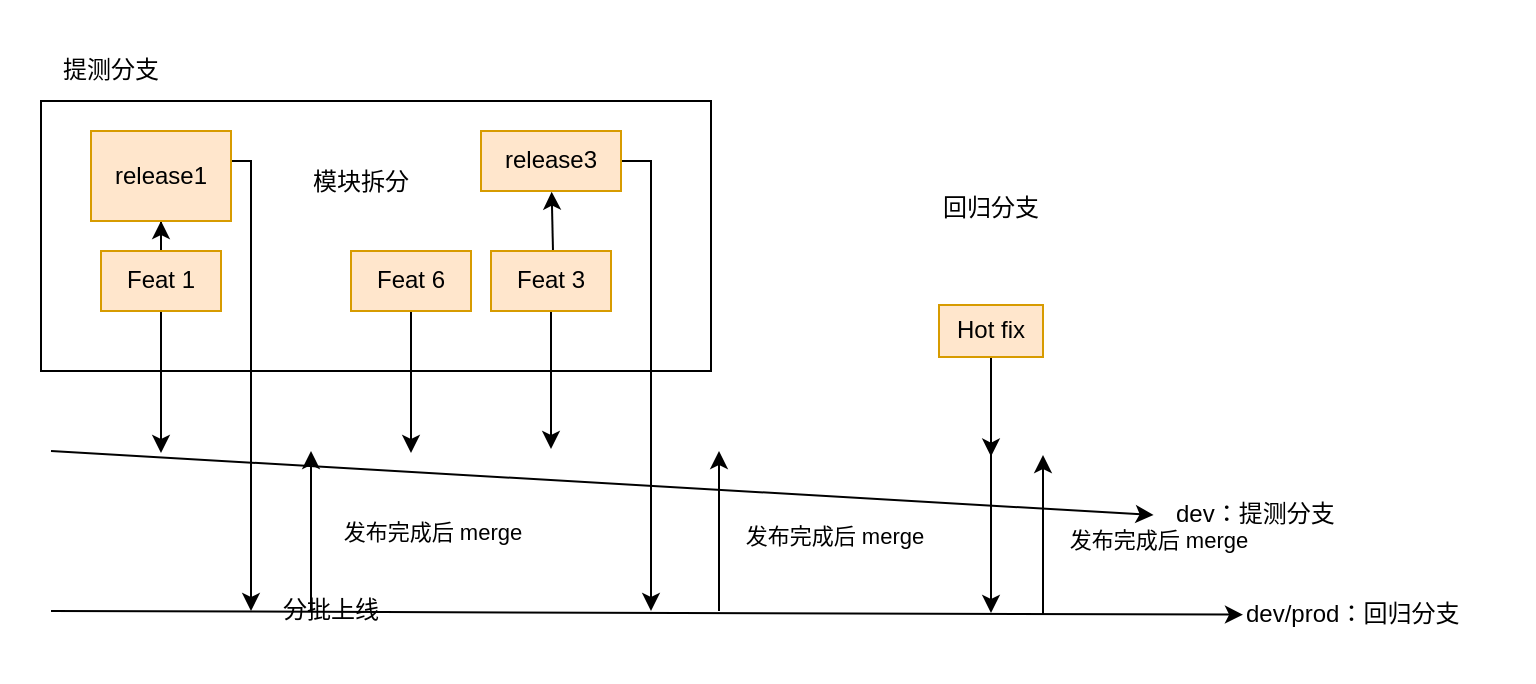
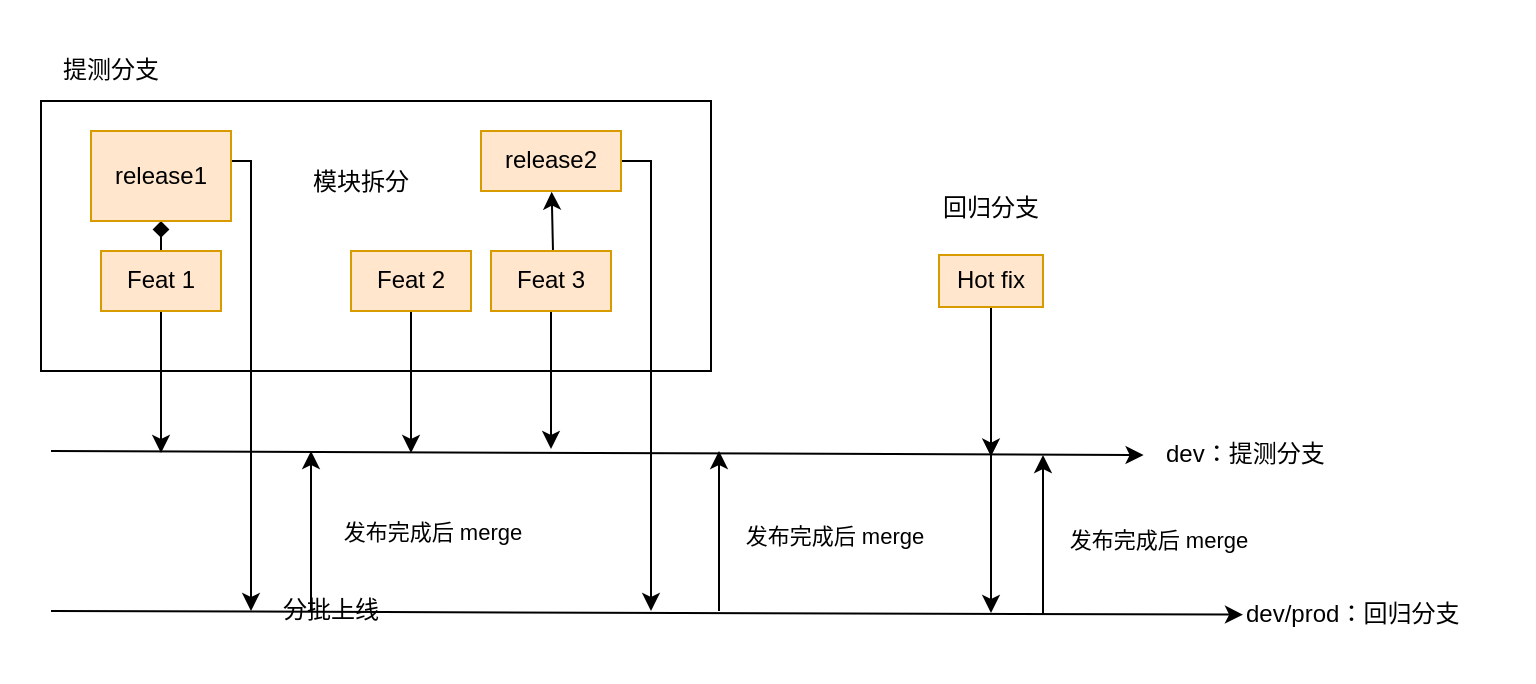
  <mxCell id="0" />
  <mxCell id="1" parent="0" />
  <mxCell id="2" value="" style="rounded=0;whiteSpace=wrap;html=1;" vertex="1" parent="1"><mxGeometry x="20" y="50" width="335" height="135" as="geometry" /></mxCell>
  <mxCell id="3" value="" style="endArrow=classic;html=1;rounded=0;entryX=-0.1;entryY=0.5;entryDx=0;entryDy=0;entryPerimeter=0;" edge="1" parent="1" target="13"><mxGeometry width="50" height="50" relative="1" as="geometry"><mxPoint x="25" y="225" as="sourcePoint" /><mxPoint x="585" y="225" as="targetPoint" /></mxGeometry></mxCell>
  <mxCell id="4" value="" style="endArrow=classic;html=1;rounded=0;" edge="1" parent="1" target="14"><mxGeometry width="50" height="50" relative="1" as="geometry"><mxPoint x="25" y="305" as="sourcePoint" /><mxPoint x="585" y="305" as="targetPoint" /></mxGeometry></mxCell>
  <mxCell id="5" style="edgeStyle=orthogonalEdgeStyle;rounded=0;orthogonalLoop=1;jettySize=auto;html=1;" edge="1" parent="1" source="7"><mxGeometry relative="1" as="geometry"><mxPoint x="80" y="226" as="targetPoint" /></mxGeometry></mxCell>
- <mxCell id="6" style="edgeStyle=orthogonalEdgeStyle;rounded=0;orthogonalLoop=1;jettySize=auto;html=1;" edge="1" parent="1" source="7" target="22"><mxGeometry relative="1" as="geometry" /></mxCell>
+ <mxCell id="6" style="edgeStyle=orthogonalEdgeStyle;rounded=0;orthogonalLoop=1;jettySize=auto;html=1;endArrow=diamond;" edge="1" parent="1" source="7" target="22"><mxGeometry relative="1" as="geometry" /></mxCell>
  <mxCell id="7" value="Feat 1" style="text;html=1;align=center;verticalAlign=middle;resizable=0;points=[];autosize=1;strokeColor=#d79b00;fillColor=#ffe6cc;" vertex="1" parent="1"><mxGeometry x="50" y="125" width="60" height="30" as="geometry" /></mxCell>
  <mxCell id="8" style="edgeStyle=orthogonalEdgeStyle;rounded=0;orthogonalLoop=1;jettySize=auto;html=1;" edge="1" parent="1" source="9"><mxGeometry relative="1" as="geometry"><mxPoint x="205" y="226" as="targetPoint" /></mxGeometry></mxCell>
- <mxCell id="9" value="Feat 6" style="text;html=1;align=center;verticalAlign=middle;resizable=0;points=[];autosize=1;strokeColor=#d79b00;fillColor=#ffe6cc;" vertex="1" parent="1"><mxGeometry x="175" y="125" width="60" height="30" as="geometry" /></mxCell>
+ <mxCell id="9" value="Feat 2" style="text;html=1;align=center;verticalAlign=middle;resizable=0;points=[];autosize=1;strokeColor=#d79b00;fillColor=#ffe6cc;" vertex="1" parent="1"><mxGeometry x="175" y="125" width="60" height="30" as="geometry" /></mxCell>
  <mxCell id="10" style="edgeStyle=orthogonalEdgeStyle;rounded=0;orthogonalLoop=1;jettySize=auto;html=1;entryX=0.489;entryY=1.011;entryDx=0;entryDy=0;entryPerimeter=0;" edge="1" parent="1"><mxGeometry relative="1" as="geometry"><mxPoint x="276" y="125" as="sourcePoint" /><mxPoint x="275.34" y="95.33" as="targetPoint" /></mxGeometry></mxCell>
  <mxCell id="11" style="edgeStyle=orthogonalEdgeStyle;rounded=0;orthogonalLoop=1;jettySize=auto;html=1;" edge="1" parent="1" source="12"><mxGeometry relative="1" as="geometry"><mxPoint x="275" y="224" as="targetPoint" /></mxGeometry></mxCell>
  <mxCell id="12" value="Feat 3" style="text;html=1;align=center;verticalAlign=middle;resizable=0;points=[];autosize=1;strokeColor=#d79b00;fillColor=#ffe6cc;" vertex="1" parent="1"><mxGeometry x="245" y="125" width="60" height="30" as="geometry" /></mxCell>
- <mxCell id="13" value="dev：提测分支" style="text;html=1;align=left;verticalAlign=middle;resizable=0;points=[];autosize=1;strokeColor=none;fillColor=none;" vertex="1" parent="1"><mxGeometry x="586" y="244" width="97" height="26" as="geometry" /></mxCell>
+ <mxCell id="13" value="dev：提测分支" style="text;html=1;align=left;verticalAlign=middle;resizable=0;points=[];autosize=1;strokeColor=none;fillColor=none;" vertex="1" parent="1"><mxGeometry x="581" y="214" width="97" height="26" as="geometry" /></mxCell>
  <mxCell id="14" value="dev/prod：回归分支" style="text;html=1;align=left;verticalAlign=middle;resizable=0;points=[];autosize=1;strokeColor=none;fillColor=none;" vertex="1" parent="1"><mxGeometry x="621" y="294" width="125" height="26" as="geometry" /></mxCell>
  <mxCell id="15" value="" style="endArrow=classic;html=1;rounded=0;" edge="1" parent="1"><mxGeometry width="50" height="50" relative="1" as="geometry"><mxPoint x="359" y="305" as="sourcePoint" /><mxPoint x="359" y="225" as="targetPoint" /></mxGeometry></mxCell>
  <mxCell id="16" value="发布完成后 merge" style="edgeLabel;html=1;align=center;verticalAlign=middle;resizable=0;points=[];" vertex="1" connectable="0" parent="15"><mxGeometry x="0.142" y="2" relative="1" as="geometry"><mxPoint x="59" y="8" as="offset" /></mxGeometry></mxCell>
  <mxCell id="17" value="分批上线" style="text;html=1;align=center;verticalAlign=middle;resizable=0;points=[];autosize=1;strokeColor=none;fillColor=none;" vertex="1" parent="1"><mxGeometry x="130" y="290" width="70" height="30" as="geometry" /></mxCell>
  <mxCell id="18" value="模块拆分" style="text;html=1;align=center;verticalAlign=middle;resizable=0;points=[];autosize=1;strokeColor=none;fillColor=none;" vertex="1" parent="1"><mxGeometry x="145" y="76" width="70" height="30" as="geometry" /></mxCell>
  <mxCell id="19" style="edgeStyle=orthogonalEdgeStyle;rounded=0;orthogonalLoop=1;jettySize=auto;html=1;" edge="1" parent="1" source="20"><mxGeometry relative="1" as="geometry"><mxPoint x="325" y="305" as="targetPoint" /><Array as="points"><mxPoint x="325" y="80" /></Array></mxGeometry></mxCell>
- <mxCell id="20" value="release3" style="text;html=1;align=center;verticalAlign=middle;resizable=0;points=[];autosize=1;strokeColor=#d79b00;fillColor=#ffe6cc;" vertex="1" parent="1"><mxGeometry x="240" y="65" width="70" height="30" as="geometry" /></mxCell>
+ <mxCell id="20" value="release2" style="text;html=1;align=center;verticalAlign=middle;resizable=0;points=[];autosize=1;strokeColor=#d79b00;fillColor=#ffe6cc;" vertex="1" parent="1"><mxGeometry x="240" y="65" width="70" height="30" as="geometry" /></mxCell>
  <mxCell id="21" style="edgeStyle=orthogonalEdgeStyle;rounded=0;orthogonalLoop=1;jettySize=auto;html=1;" edge="1" parent="1" source="22"><mxGeometry relative="1" as="geometry"><mxPoint x="125" y="305" as="targetPoint" /><Array as="points"><mxPoint x="125" y="80" /><mxPoint x="125" y="305" /></Array></mxGeometry></mxCell>
  <mxCell id="22" value="release1" style="text;html=1;align=center;verticalAlign=middle;resizable=0;points=[];autosize=1;strokeColor=#d79b00;fillColor=#ffe6cc;" vertex="1" parent="1"><mxGeometry x="45" y="65" width="70" height="45" as="geometry" /></mxCell>
  <mxCell id="23" value="" style="endArrow=classic;html=1;rounded=0;" edge="1" parent="1"><mxGeometry width="50" height="50" relative="1" as="geometry"><mxPoint x="155" y="305" as="sourcePoint" /><mxPoint x="155" y="225" as="targetPoint" /></mxGeometry></mxCell>
  <mxCell id="24" value="发布完成后 merge" style="edgeLabel;html=1;align=center;verticalAlign=middle;resizable=0;points=[];" vertex="1" connectable="0" parent="23"><mxGeometry x="0.142" y="2" relative="1" as="geometry"><mxPoint x="62" y="6" as="offset" /></mxGeometry></mxCell>
  <mxCell id="25" value="提测分支" style="text;html=1;align=center;verticalAlign=middle;resizable=0;points=[];autosize=1;strokeColor=none;fillColor=none;" vertex="1" parent="1"><mxGeometry x="20" y="20" width="70" height="30" as="geometry" /></mxCell>
  <mxCell id="26" style="edgeStyle=orthogonalEdgeStyle;rounded=0;orthogonalLoop=1;jettySize=auto;html=1;" edge="1" parent="1" source="28"><mxGeometry relative="1" as="geometry"><mxPoint x="495" y="306" as="targetPoint" /><Array as="points"><mxPoint x="495" y="306" /></Array></mxGeometry></mxCell>
  <mxCell id="27" style="edgeStyle=orthogonalEdgeStyle;rounded=0;orthogonalLoop=1;jettySize=auto;html=1;" edge="1" parent="1" source="28"><mxGeometry relative="1" as="geometry"><mxPoint x="495" y="227.786" as="targetPoint" /></mxGeometry></mxCell>
- <mxCell id="28" value="Hot fix" style="text;html=1;align=center;verticalAlign=middle;resizable=0;points=[];autosize=1;strokeColor=#d79b00;fillColor=#ffe6cc;" vertex="1" parent="1"><mxGeometry x="469" y="152" width="52" height="26" as="geometry" /></mxCell>
+ <mxCell id="28" value="Hot fix" style="text;html=1;align=center;verticalAlign=middle;resizable=0;points=[];autosize=1;strokeColor=#d79b00;fillColor=#ffe6cc;" vertex="1" parent="1"><mxGeometry x="469" y="127" width="52" height="26" as="geometry" /></mxCell>
  <mxCell id="29" value="" style="endArrow=classic;html=1;rounded=0;" edge="1" parent="1"><mxGeometry width="50" height="50" relative="1" as="geometry"><mxPoint x="521" y="307" as="sourcePoint" /><mxPoint x="521" y="227" as="targetPoint" /></mxGeometry></mxCell>
  <mxCell id="30" value="发布完成后 merge" style="edgeLabel;html=1;align=center;verticalAlign=middle;resizable=0;points=[];" vertex="1" connectable="0" parent="29"><mxGeometry x="0.142" y="2" relative="1" as="geometry"><mxPoint x="59" y="8" as="offset" /></mxGeometry></mxCell>
  <mxCell id="31" value="回归分支" style="text;html=1;align=center;verticalAlign=middle;resizable=0;points=[];autosize=1;strokeColor=none;fillColor=none;" vertex="1" parent="1"><mxGeometry x="462" y="91" width="66" height="26" as="geometry" /></mxCell>
